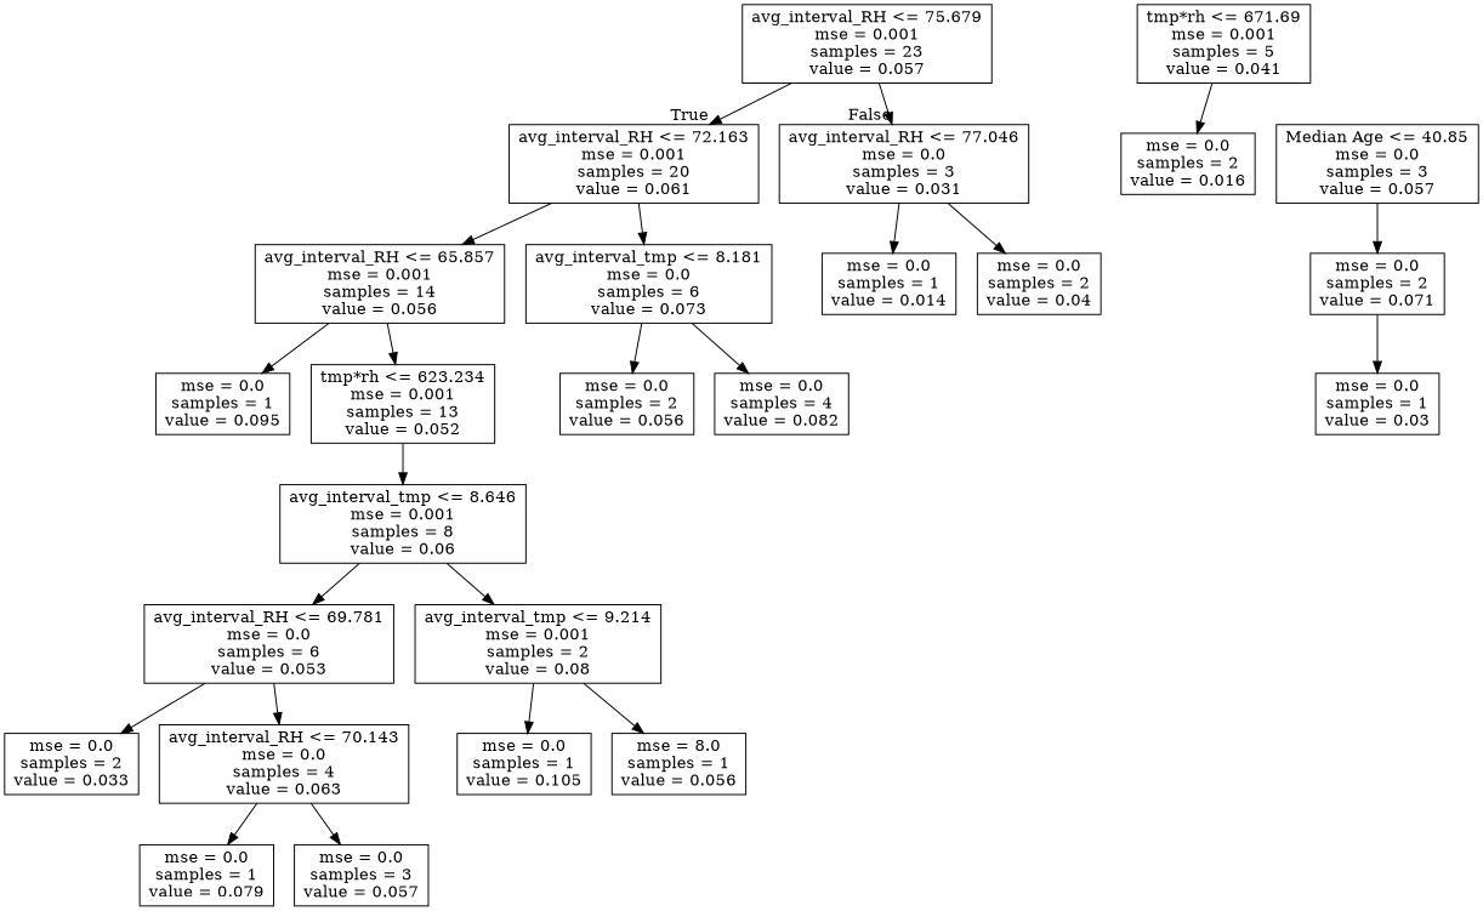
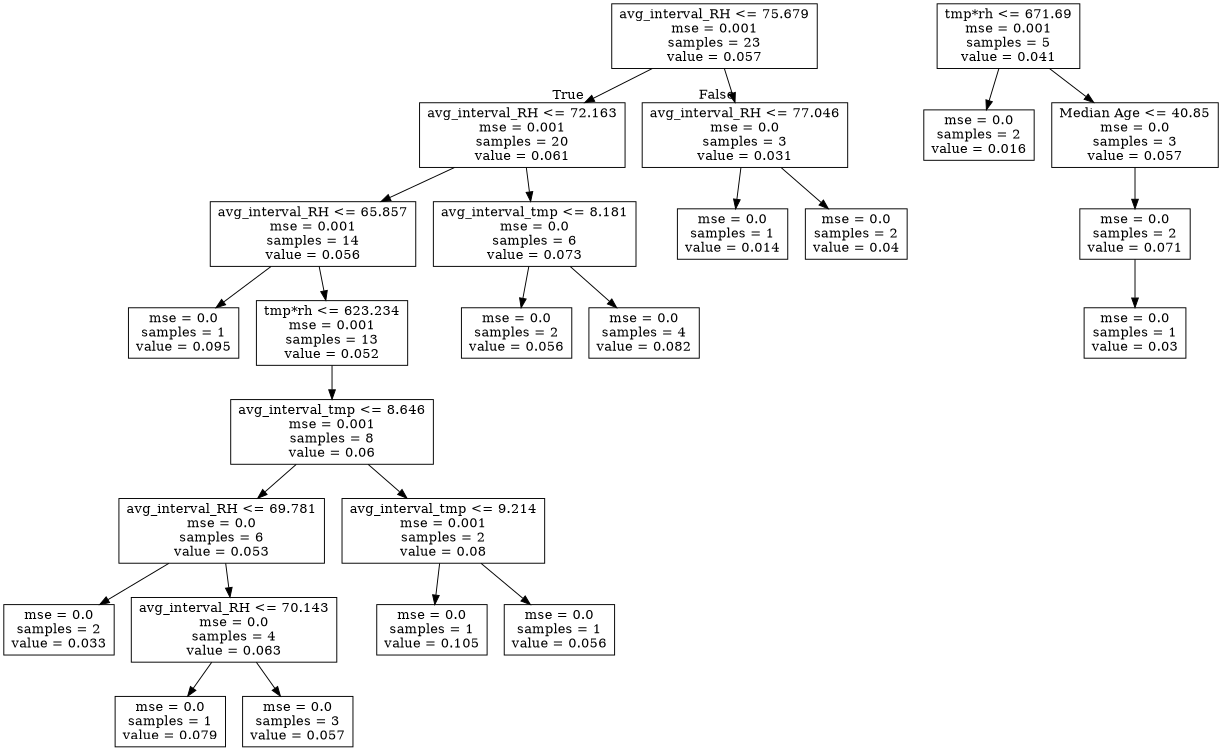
  digraph {
    node [shape=box]
    n1 [label="avg_interval_RH <= 75.679\nmse = 0.001\nsamples = 23\nvalue = 0.057"]
    n2 [label="avg_interval_RH <= 72.163\nmse = 0.001\nsamples = 20\nvalue = 0.061"]
    n3 [label="avg_interval_RH <= 77.046\nmse = 0.0\nsamples = 3\nvalue = 0.031"]
    n4 [label="avg_interval_RH <= 65.857\nmse = 0.001\nsamples = 14\nvalue = 0.056"]
    n5 [label="avg_interval_tmp <= 8.181\nmse = 0.0\nsamples = 6\nvalue = 0.073"]
    n6 [label="mse = 0.0\nsamples = 1\nvalue = 0.014"]
    n7 [label="mse = 0.0\nsamples = 2\nvalue = 0.04"]
    n8 [label="mse = 0.0\nsamples = 1\nvalue = 0.095"]
    n9 [label="tmp*rh <= 623.234\nmse = 0.001\nsamples = 13\nvalue = 0.052"]
    n10 [label="mse = 0.0\nsamples = 2\nvalue = 0.056"]
    n11 [label="mse = 0.0\nsamples = 4\nvalue = 0.082"]
    n12 [label="avg_interval_tmp <= 8.646\nmse = 0.001\nsamples = 8\nvalue = 0.06"]
    n13 [label="avg_interval_RH <= 69.781\nmse = 0.0\nsamples = 6\nvalue = 0.053"]
    n14 [label="avg_interval_tmp <= 9.214\nmse = 0.001\nsamples = 2\nvalue = 0.08"]
    n15 [label="tmp*rh <= 671.69\nmse = 0.001\nsamples = 5\nvalue = 0.041"]
    n16 [label="mse = 0.0\nsamples = 2\nvalue = 0.016"]
    n17 [label="Median Age <= 40.85\nmse = 0.0\nsamples = 3\nvalue = 0.057"]
    n18 [label="mse = 0.0\nsamples = 2\nvalue = 0.033"]
    n19 [label="avg_interval_RH <= 70.143\nmse = 0.0\nsamples = 4\nvalue = 0.063"]
    n20 [label="mse = 0.0\nsamples = 1\nvalue = 0.105"]
-   n21 [label="mse = 8.0\nsamples = 1\nvalue = 0.056"]
+   n21 [label="mse = 0.0\nsamples = 1\nvalue = 0.056"]
    n22 [label="mse = 0.0\nsamples = 1\nvalue = 0.079"]
    n23 [label="mse = 0.0\nsamples = 3\nvalue = 0.057"]
    n24 [label="mse = 0.0\nsamples = 2\nvalue = 0.071"]
    n25 [label="mse = 0.0\nsamples = 1\nvalue = 0.03"]
    n1 -> n2 [headlabel=True labelangle=45 labeldistance=2.5]
    n1 -> n3 [headlabel=False labelangle=-45 labeldistance=2.5]
    n2 -> n4
    n2 -> n5
    n3 -> n6
    n3 -> n7
    n4 -> n8
    n4 -> n9
    n5 -> n10
    n5 -> n11
    n9 -> n12
    n12 -> n13
    n12 -> n14
    n13 -> n18
    n13 -> n19
    n14 -> n20
    n14 -> n21
    n15 -> n16
+   n15 -> n17
    n17 -> n24
    n19 -> n22
    n19 -> n23
    n24 -> n25
  }
